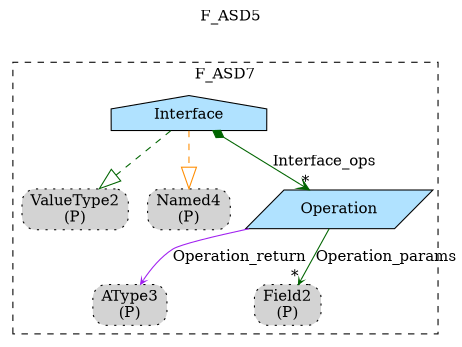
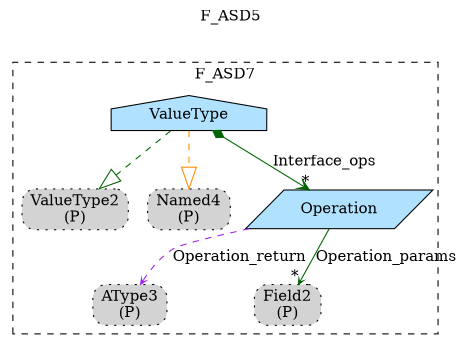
  digraph {
    label=F_ASD5
    labelfontsize=12
    labelloc=tl
    node [fillcolor=lightgray shape=box style="rounded,filled,dotted"]
    edge [arrowhead=vee arrowsize=2.0 color=darkgreen style=solid]
    n1 [label=<AType3<br/>(P)>]
    n2 [label=<ValueType2<br/>(P)>]
    n3 [label=<Field2<br/>(P)>]
    n4 [label=<Named4<br/>(P)>]
-   n5 [fillcolor=lightskyblue1 label=Interface shape=house style=filled]
+   n5 [fillcolor=lightskyblue1 label=ValueType shape=house style=filled]
    n6 [fillcolor=lightskyblue1 label=Operation shape=parallelogram style=filled]
    subgraph cluster_1 {
      label=F_ASD7
      style=dashed
      n1
      n2
      n3
      n4
      n5
      n6
    }
    n5 -> n2 [arrowhead=onormal style=dashed]
    n5 -> n4 [arrowhead=onormal color=darkorange style=dashed]
    n5 -> n6 [arrowtail=diamond dir=both headlabel="*" label=Interface_ops arrowsize=""]
-   n6 -> n1 [arrowsize=.5 color=purple label=Operation_return]
+   n6 -> n1 [arrowsize=.5 color=purple label=Operation_return style=dashed]
    n6 -> n3 [arrowsize=.5 headlabel="*" label=Operation_params]
  }
